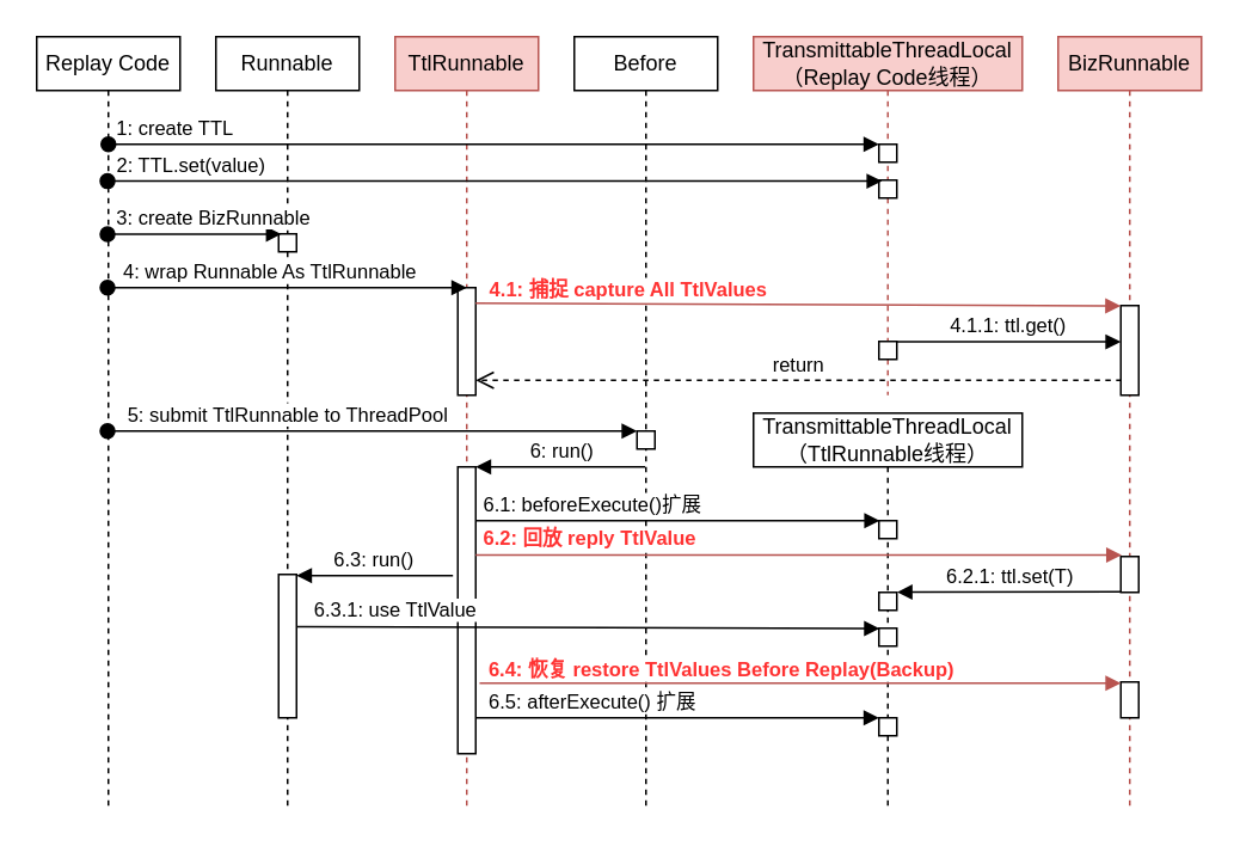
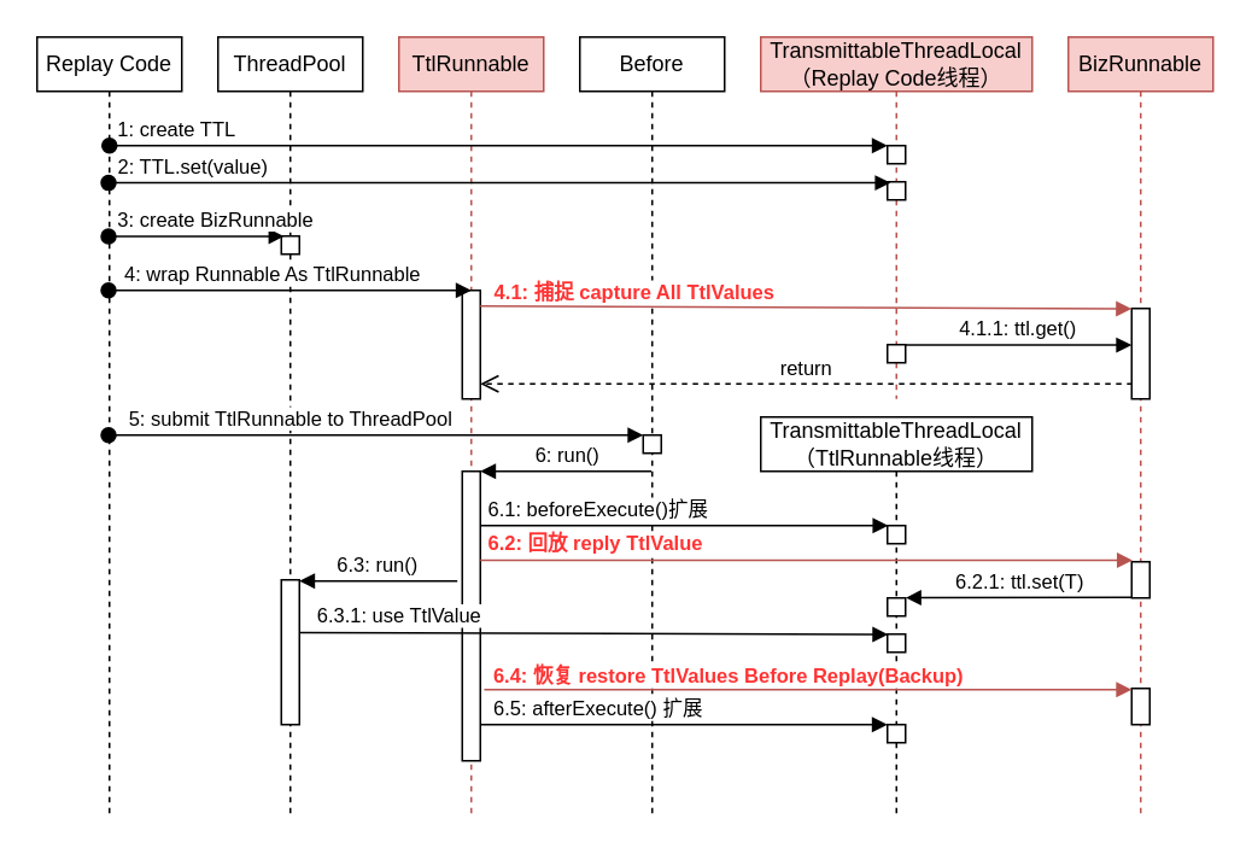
  <mxCell id="0" />
  <mxCell id="1" parent="0" />
  <mxCell id="2" value="Replay Code" style="shape=umlLifeline;perimeter=lifelinePerimeter;whiteSpace=wrap;html=1;container=1;collapsible=0;recursiveResize=0;outlineConnect=0;size=30;" vertex="1" parent="1"><mxGeometry x="20" y="20" width="80" height="430" as="geometry" /></mxCell>
- <mxCell id="3" value="Runnable" style="shape=umlLifeline;perimeter=lifelinePerimeter;whiteSpace=wrap;html=1;container=1;collapsible=0;recursiveResize=0;outlineConnect=0;size=30;" vertex="1" parent="1"><mxGeometry x="120" y="20" width="80" height="430" as="geometry" /></mxCell>
+ <mxCell id="3" value="ThreadPool" style="shape=umlLifeline;perimeter=lifelinePerimeter;whiteSpace=wrap;html=1;container=1;collapsible=0;recursiveResize=0;outlineConnect=0;size=30;" vertex="1" parent="1"><mxGeometry x="120" y="20" width="80" height="430" as="geometry" /></mxCell>
  <mxCell id="4" value="" style="html=1;points=[];perimeter=orthogonalPerimeter;" vertex="1" parent="3"><mxGeometry x="35" y="110" width="10" height="10" as="geometry" /></mxCell>
  <mxCell id="5" value="" style="html=1;points=[];perimeter=orthogonalPerimeter;" vertex="1" parent="3"><mxGeometry x="35" y="300" width="10" height="80" as="geometry" /></mxCell>
  <mxCell id="6" value="TtlRunnable" style="shape=umlLifeline;perimeter=lifelinePerimeter;whiteSpace=wrap;html=1;container=1;collapsible=0;recursiveResize=0;outlineConnect=0;size=30;fillColor=#f8cecc;strokeColor=#b85450;" vertex="1" parent="1"><mxGeometry x="220" y="20" width="80" height="430" as="geometry" /></mxCell>
  <mxCell id="7" value="" style="html=1;points=[];perimeter=orthogonalPerimeter;" vertex="1" parent="6"><mxGeometry x="35" y="140" width="10" height="60" as="geometry" /></mxCell>
  <mxCell id="8" value="" style="html=1;points=[];perimeter=orthogonalPerimeter;" vertex="1" parent="6"><mxGeometry x="35" y="240" width="10" height="160" as="geometry" /></mxCell>
  <mxCell id="9" value="Before" style="shape=umlLifeline;perimeter=lifelinePerimeter;whiteSpace=wrap;html=1;container=1;collapsible=0;recursiveResize=0;outlineConnect=0;size=30;" vertex="1" parent="1"><mxGeometry x="320" y="20" width="80" height="430" as="geometry" /></mxCell>
  <mxCell id="10" value="" style="html=1;points=[];perimeter=orthogonalPerimeter;" vertex="1" parent="9"><mxGeometry x="35" y="220" width="10" height="10" as="geometry" /></mxCell>
  <mxCell id="11" value="TransmittableThreadLocal&lt;br&gt;（Replay Code线程）" style="shape=umlLifeline;perimeter=lifelinePerimeter;whiteSpace=wrap;html=1;container=1;collapsible=0;recursiveResize=0;outlineConnect=0;size=30;fillColor=#f8cecc;strokeColor=#b85450;" vertex="1" parent="1"><mxGeometry x="420" y="20" width="150" height="200" as="geometry" /></mxCell>
  <mxCell id="12" value="" style="html=1;points=[];perimeter=orthogonalPerimeter;" vertex="1" parent="11"><mxGeometry x="70" y="60" width="10" height="10" as="geometry" /></mxCell>
  <mxCell id="13" value="" style="html=1;points=[];perimeter=orthogonalPerimeter;" vertex="1" parent="11"><mxGeometry x="70" y="80" width="10" height="10" as="geometry" /></mxCell>
  <mxCell id="14" value="" style="html=1;points=[];perimeter=orthogonalPerimeter;" vertex="1" parent="11"><mxGeometry x="70" y="170" width="10" height="10" as="geometry" /></mxCell>
  <mxCell id="15" value="BizRunnable" style="shape=umlLifeline;perimeter=lifelinePerimeter;whiteSpace=wrap;html=1;container=1;collapsible=0;recursiveResize=0;outlineConnect=0;size=30;fillColor=#f8cecc;strokeColor=#b85450;" vertex="1" parent="1"><mxGeometry x="590" y="20" width="80" height="430" as="geometry" /></mxCell>
  <mxCell id="16" value="" style="html=1;points=[];perimeter=orthogonalPerimeter;" vertex="1" parent="15"><mxGeometry x="35" y="150" width="10" height="50" as="geometry" /></mxCell>
  <mxCell id="17" value="" style="html=1;points=[];perimeter=orthogonalPerimeter;" vertex="1" parent="15"><mxGeometry x="35" y="290" width="10" height="20" as="geometry" /></mxCell>
  <mxCell id="18" value="" style="html=1;points=[];perimeter=orthogonalPerimeter;" vertex="1" parent="15"><mxGeometry x="35" y="360" width="10" height="20" as="geometry" /></mxCell>
  <mxCell id="19" value="1: create TTL" style="html=1;verticalAlign=bottom;startArrow=oval;endArrow=block;startSize=8;" edge="1" target="12" parent="1"><mxGeometry x="-0.83" relative="1" as="geometry"><mxPoint x="60" y="80" as="sourcePoint" /><mxPoint as="offset" /></mxGeometry></mxCell>
  <mxCell id="20" value="2: TTL.set(value)" style="html=1;verticalAlign=bottom;startArrow=oval;endArrow=block;startSize=8;entryX=0.171;entryY=0.057;entryDx=0;entryDy=0;entryPerimeter=0;" edge="1" target="13" parent="1" source="2"><mxGeometry x="-0.788" relative="1" as="geometry"><mxPoint x="58" y="120" as="sourcePoint" /><mxPoint as="offset" /></mxGeometry></mxCell>
  <mxCell id="21" value="3: create BizRunnable&amp;nbsp;" style="html=1;verticalAlign=bottom;startArrow=oval;endArrow=block;startSize=8;entryX=0.152;entryY=0.013;entryDx=0;entryDy=0;entryPerimeter=0;" edge="1" target="4" parent="1" source="2"><mxGeometry x="0.244" relative="1" as="geometry"><mxPoint x="105" y="140" as="sourcePoint" /><mxPoint as="offset" /></mxGeometry></mxCell>
  <mxCell id="22" value="4: wrap Runnable As TtlRunnable" style="html=1;verticalAlign=bottom;startArrow=oval;endArrow=block;startSize=8;entryX=0.5;entryY=0;entryDx=0;entryDy=0;entryPerimeter=0;" edge="1" target="7" parent="1" source="2"><mxGeometry x="-0.1" relative="1" as="geometry"><mxPoint x="215" y="140" as="sourcePoint" /><mxPoint as="offset" /></mxGeometry></mxCell>
  <mxCell id="23" value="&lt;font color=&quot;#ff3333&quot;&gt;&lt;b&gt;4.1: 捕捉 capture All TtlValues&lt;/b&gt;&lt;/font&gt;" style="html=1;verticalAlign=bottom;startArrow=none;endArrow=block;startSize=8;startFill=0;entryX=-0.01;entryY=0.003;entryDx=0;entryDy=0;entryPerimeter=0;exitX=1;exitY=0.144;exitDx=0;exitDy=0;exitPerimeter=0;fillColor=#f8cecc;strokeColor=#b85450;" edge="1" target="16" parent="1" source="7"><mxGeometry x="-0.528" y="-1" relative="1" as="geometry"><mxPoint x="270" y="170" as="sourcePoint" /><mxPoint as="offset" /></mxGeometry></mxCell>
  <mxCell id="24" value="5: submit TtlRunnable to ThreadPool" style="html=1;verticalAlign=bottom;startArrow=oval;endArrow=block;startSize=8;" edge="1" target="10" parent="1"><mxGeometry x="-0.322" relative="1" as="geometry"><mxPoint x="59.5" y="240" as="sourcePoint" /><mxPoint as="offset" /></mxGeometry></mxCell>
  <mxCell id="25" value="6: run()" style="html=1;verticalAlign=bottom;endArrow=block;entryX=1;entryY=0;" edge="1" target="8" parent="1"><mxGeometry relative="1" as="geometry"><mxPoint x="359.5" y="260" as="sourcePoint" /></mxGeometry></mxCell>
  <mxCell id="26" value="4.1.1: ttl.get()" style="html=1;verticalAlign=bottom;endArrow=block;exitX=1.014;exitY=0.024;exitDx=0;exitDy=0;exitPerimeter=0;" edge="1" parent="1" source="14" target="16"><mxGeometry width="80" relative="1" as="geometry"><mxPoint x="510" y="190" as="sourcePoint" /><mxPoint x="630" y="190" as="targetPoint" /></mxGeometry></mxCell>
  <mxCell id="27" value="return" style="html=1;verticalAlign=bottom;endArrow=open;dashed=1;endSize=8;exitX=0.038;exitY=0.833;exitDx=0;exitDy=0;exitPerimeter=0;" edge="1" parent="1" source="16" target="7"><mxGeometry relative="1" as="geometry"><mxPoint x="350" y="210" as="sourcePoint" /><mxPoint x="265" y="210" as="targetPoint" /></mxGeometry></mxCell>
  <mxCell id="28" value="TransmittableThreadLocal&lt;br&gt;（TtlRunnable线程）" style="shape=umlLifeline;perimeter=lifelinePerimeter;whiteSpace=wrap;html=1;container=1;collapsible=0;recursiveResize=0;outlineConnect=0;size=30;" vertex="1" parent="1"><mxGeometry x="420" y="230" width="150" height="220" as="geometry" /></mxCell>
  <mxCell id="29" value="" style="html=1;points=[];perimeter=orthogonalPerimeter;" vertex="1" parent="28"><mxGeometry x="70" y="60" width="10" height="10" as="geometry" /></mxCell>
  <mxCell id="30" value="" style="html=1;points=[];perimeter=orthogonalPerimeter;" vertex="1" parent="28"><mxGeometry x="70" y="100" width="10" height="10" as="geometry" /></mxCell>
  <mxCell id="31" value="" style="html=1;points=[];perimeter=orthogonalPerimeter;" vertex="1" parent="28"><mxGeometry x="70" y="120" width="10" height="10" as="geometry" /></mxCell>
  <mxCell id="32" value="" style="html=1;points=[];perimeter=orthogonalPerimeter;" vertex="1" parent="28"><mxGeometry x="70" y="170" width="10" height="10" as="geometry" /></mxCell>
  <mxCell id="33" value="6.1: beforeExecute()扩展" style="html=1;verticalAlign=bottom;startArrow=none;endArrow=block;startSize=8;startFill=0;entryX=0.04;entryY=0;entryDx=0;entryDy=0;entryPerimeter=0;" edge="1" target="29" parent="1" source="8"><mxGeometry x="-0.423" relative="1" as="geometry"><mxPoint x="430" y="290" as="sourcePoint" /><mxPoint as="offset" /></mxGeometry></mxCell>
  <mxCell id="34" value="&lt;font color=&quot;#ff3333&quot;&gt;&lt;b&gt;6.2: 回放 reply TtlValue&amp;nbsp;&lt;/b&gt;&lt;/font&gt;" style="html=1;verticalAlign=bottom;startArrow=none;endArrow=block;startSize=8;startFill=0;entryX=0.043;entryY=-0.043;entryDx=0;entryDy=0;entryPerimeter=0;fillColor=#f8cecc;strokeColor=#b85450;" edge="1" parent="1" source="8" target="17"><mxGeometry x="-0.639" relative="1" as="geometry"><mxPoint x="275" y="300" as="sourcePoint" /><mxPoint x="500.4" y="300" as="targetPoint" /><mxPoint as="offset" /></mxGeometry></mxCell>
  <mxCell id="35" value="6.2.1: ttl.set(T)" style="html=1;verticalAlign=bottom;endArrow=block;entryX=1.012;entryY=-0.011;entryDx=0;entryDy=0;entryPerimeter=0;exitX=0.006;exitY=0.984;exitDx=0;exitDy=0;exitPerimeter=0;" edge="1" parent="1" source="17" target="30"><mxGeometry width="80" relative="1" as="geometry"><mxPoint x="520" y="360" as="sourcePoint" /><mxPoint x="600" y="360" as="targetPoint" /></mxGeometry></mxCell>
  <mxCell id="36" value="6.3: run()" style="html=1;verticalAlign=bottom;startArrow=none;endArrow=block;startSize=8;startFill=0;exitX=-0.271;exitY=0.379;exitDx=0;exitDy=0;exitPerimeter=0;" edge="1" target="5" parent="1" source="8"><mxGeometry relative="1" as="geometry"><mxPoint x="95" y="320" as="sourcePoint" /></mxGeometry></mxCell>
  <mxCell id="37" value="6.3.1: use TtlValue" style="html=1;verticalAlign=bottom;startArrow=none;endArrow=block;startSize=8;exitX=0.986;exitY=0.364;exitDx=0;exitDy=0;exitPerimeter=0;entryX=0.03;entryY=0.018;entryDx=0;entryDy=0;entryPerimeter=0;startFill=0;" edge="1" target="31" parent="1" source="5"><mxGeometry x="-0.659" relative="1" as="geometry"><mxPoint x="430" y="355" as="sourcePoint" /><mxPoint as="offset" /></mxGeometry></mxCell>
  <mxCell id="38" value="&lt;font color=&quot;#ff3333&quot;&gt;&lt;b&gt;6.4: 恢复 restore TtlValues Before Replay(Backup)&lt;/b&gt;&lt;/font&gt;" style="html=1;verticalAlign=bottom;startArrow=none;endArrow=block;startSize=8;exitX=1.214;exitY=0.754;exitDx=0;exitDy=0;exitPerimeter=0;startFill=0;fillColor=#f8cecc;strokeColor=#b85450;" edge="1" target="18" parent="1" source="8"><mxGeometry x="-0.245" y="-1" relative="1" as="geometry"><mxPoint x="565" y="370" as="sourcePoint" /><mxPoint as="offset" /></mxGeometry></mxCell>
  <mxCell id="39" value="6.5: afterExecute() 扩展" style="html=1;verticalAlign=bottom;startArrow=none;endArrow=block;startSize=8;startFill=0;" edge="1" target="32" parent="1" source="8"><mxGeometry x="-0.422" relative="1" as="geometry"><mxPoint x="430" y="400" as="sourcePoint" /><mxPoint as="offset" /></mxGeometry></mxCell>
